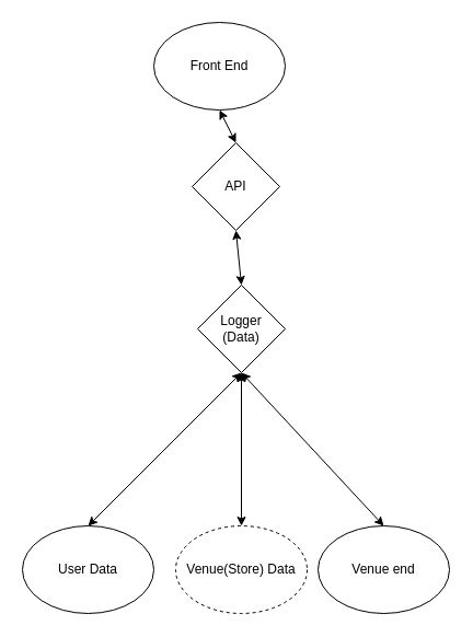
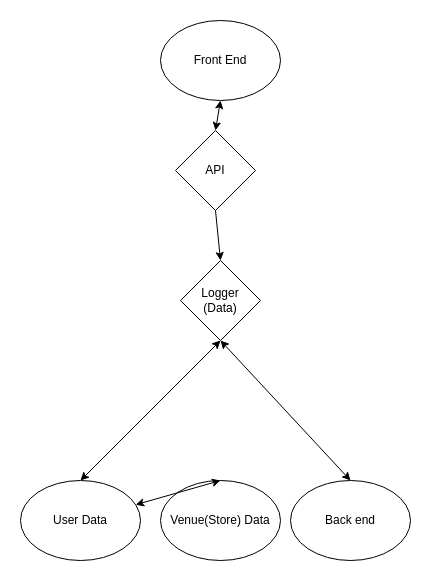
  <mxCell id="0" />
  <mxCell id="1" parent="0" />
- <mxCell id="2" value="Front End" style="ellipse;whiteSpace=wrap;html=1;" vertex="1" parent="1"><mxGeometry x="140" y="20" width="120" height="80" as="geometry" /></mxCell>
+ <mxCell id="2" value="Front End" style="ellipse;whiteSpace=wrap;html=1;" vertex="1" parent="1"><mxGeometry x="160" y="20" width="120" height="80" as="geometry" /></mxCell>
  <mxCell id="3" value="&lt;div&gt;Logger&lt;/div&gt;&lt;div&gt;(Data)&lt;/div&gt;" style="rhombus;whiteSpace=wrap;html=1;" vertex="1" parent="1"><mxGeometry x="180" y="260" width="80" height="80" as="geometry" /></mxCell>
  <mxCell id="4" value="User Data" style="ellipse;whiteSpace=wrap;html=1;" vertex="1" parent="1"><mxGeometry x="20" y="480" width="120" height="80" as="geometry" /></mxCell>
  <mxCell id="5" value="" style="endArrow=classic;startArrow=classic;html=1;exitX=0.5;exitY=0;exitDx=0;exitDy=0;entryX=0.5;entryY=1;entryDx=0;entryDy=0;" edge="1" parent="1" source="4" target="3"><mxGeometry width="50" height="50" relative="1" as="geometry"><mxPoint x="90" y="430" as="sourcePoint" /><mxPoint x="220" y="340" as="targetPoint" /></mxGeometry></mxCell>
- <mxCell id="6" value="Venue(Store) Data" style="ellipse;whiteSpace=wrap;html=1;dashed=1;" vertex="1" parent="1"><mxGeometry x="160" y="480" width="120" height="80" as="geometry" /></mxCell>
- <mxCell id="7" value="" style="endArrow=classic;startArrow=classic;html=1;exitX=0.5;exitY=0;exitDx=0;exitDy=0;entryX=0.5;entryY=1;entryDx=0;entryDy=0;" edge="1" parent="1" source="6" target="3"><mxGeometry width="50" height="50" relative="1" as="geometry"><mxPoint x="230" y="430" as="sourcePoint" /><mxPoint x="300" y="350" as="targetPoint" /></mxGeometry></mxCell>
- <mxCell id="8" value="Venue end" style="ellipse;whiteSpace=wrap;html=1;" vertex="1" parent="1"><mxGeometry x="290" y="480" width="120" height="80" as="geometry" /></mxCell>
+ <mxCell id="6" value="Venue(Store) Data" style="ellipse;whiteSpace=wrap;html=1;" vertex="1" parent="1"><mxGeometry x="160" y="480" width="120" height="80" as="geometry" /></mxCell>
+ <mxCell id="7" value="" style="endArrow=classic;startArrow=classic;html=1;exitX=0.5;exitY=0;exitDx=0;exitDy=0;" edge="1" parent="1" source="6" target="4"><mxGeometry width="50" height="50" relative="1" as="geometry"><mxPoint x="230" y="430" as="sourcePoint" /><mxPoint x="300" y="350" as="targetPoint" /></mxGeometry></mxCell>
+ <mxCell id="8" value="Back end" style="ellipse;whiteSpace=wrap;html=1;" vertex="1" parent="1"><mxGeometry x="290" y="480" width="120" height="80" as="geometry" /></mxCell>
  <mxCell id="9" value="" style="endArrow=classic;startArrow=classic;html=1;exitX=0.5;exitY=0;exitDx=0;exitDy=0;entryX=0.5;entryY=1;entryDx=0;entryDy=0;" edge="1" parent="1" source="8" target="3"><mxGeometry width="50" height="50" relative="1" as="geometry"><mxPoint x="530" y="430" as="sourcePoint" /><mxPoint x="370" y="340" as="targetPoint" /></mxGeometry></mxCell>
  <mxCell id="10" value="&lt;div&gt;API&lt;/div&gt;" style="rhombus;whiteSpace=wrap;html=1;" vertex="1" parent="1"><mxGeometry x="175" y="130" width="80" height="80" as="geometry" /></mxCell>
- <mxCell id="11" value="" style="endArrow=classic;startArrow=classic;html=1;entryX=0.5;entryY=1;entryDx=0;entryDy=0;exitX=0.5;exitY=0;exitDx=0;exitDy=0;" edge="1" parent="1" source="3" target="10"><mxGeometry width="50" height="50" relative="1" as="geometry"><mxPoint x="200" y="280" as="sourcePoint" /><mxPoint x="250" y="230" as="targetPoint" /></mxGeometry></mxCell>
+ <mxCell id="11" value="" style="endArrow=none;startArrow=classic;html=1;entryX=0.5;entryY=1;entryDx=0;entryDy=0;exitX=0.5;exitY=0;exitDx=0;exitDy=0;" edge="1" parent="1" source="3" target="10"><mxGeometry width="50" height="50" relative="1" as="geometry"><mxPoint x="200" y="280" as="sourcePoint" /><mxPoint x="250" y="230" as="targetPoint" /></mxGeometry></mxCell>
  <mxCell id="12" value="" style="endArrow=classic;startArrow=classic;html=1;entryX=0.5;entryY=1;entryDx=0;entryDy=0;exitX=0.5;exitY=0;exitDx=0;exitDy=0;" edge="1" parent="1" source="10" target="2"><mxGeometry width="50" height="50" relative="1" as="geometry"><mxPoint x="210" y="160" as="sourcePoint" /><mxPoint x="260" y="110" as="targetPoint" /></mxGeometry></mxCell>
